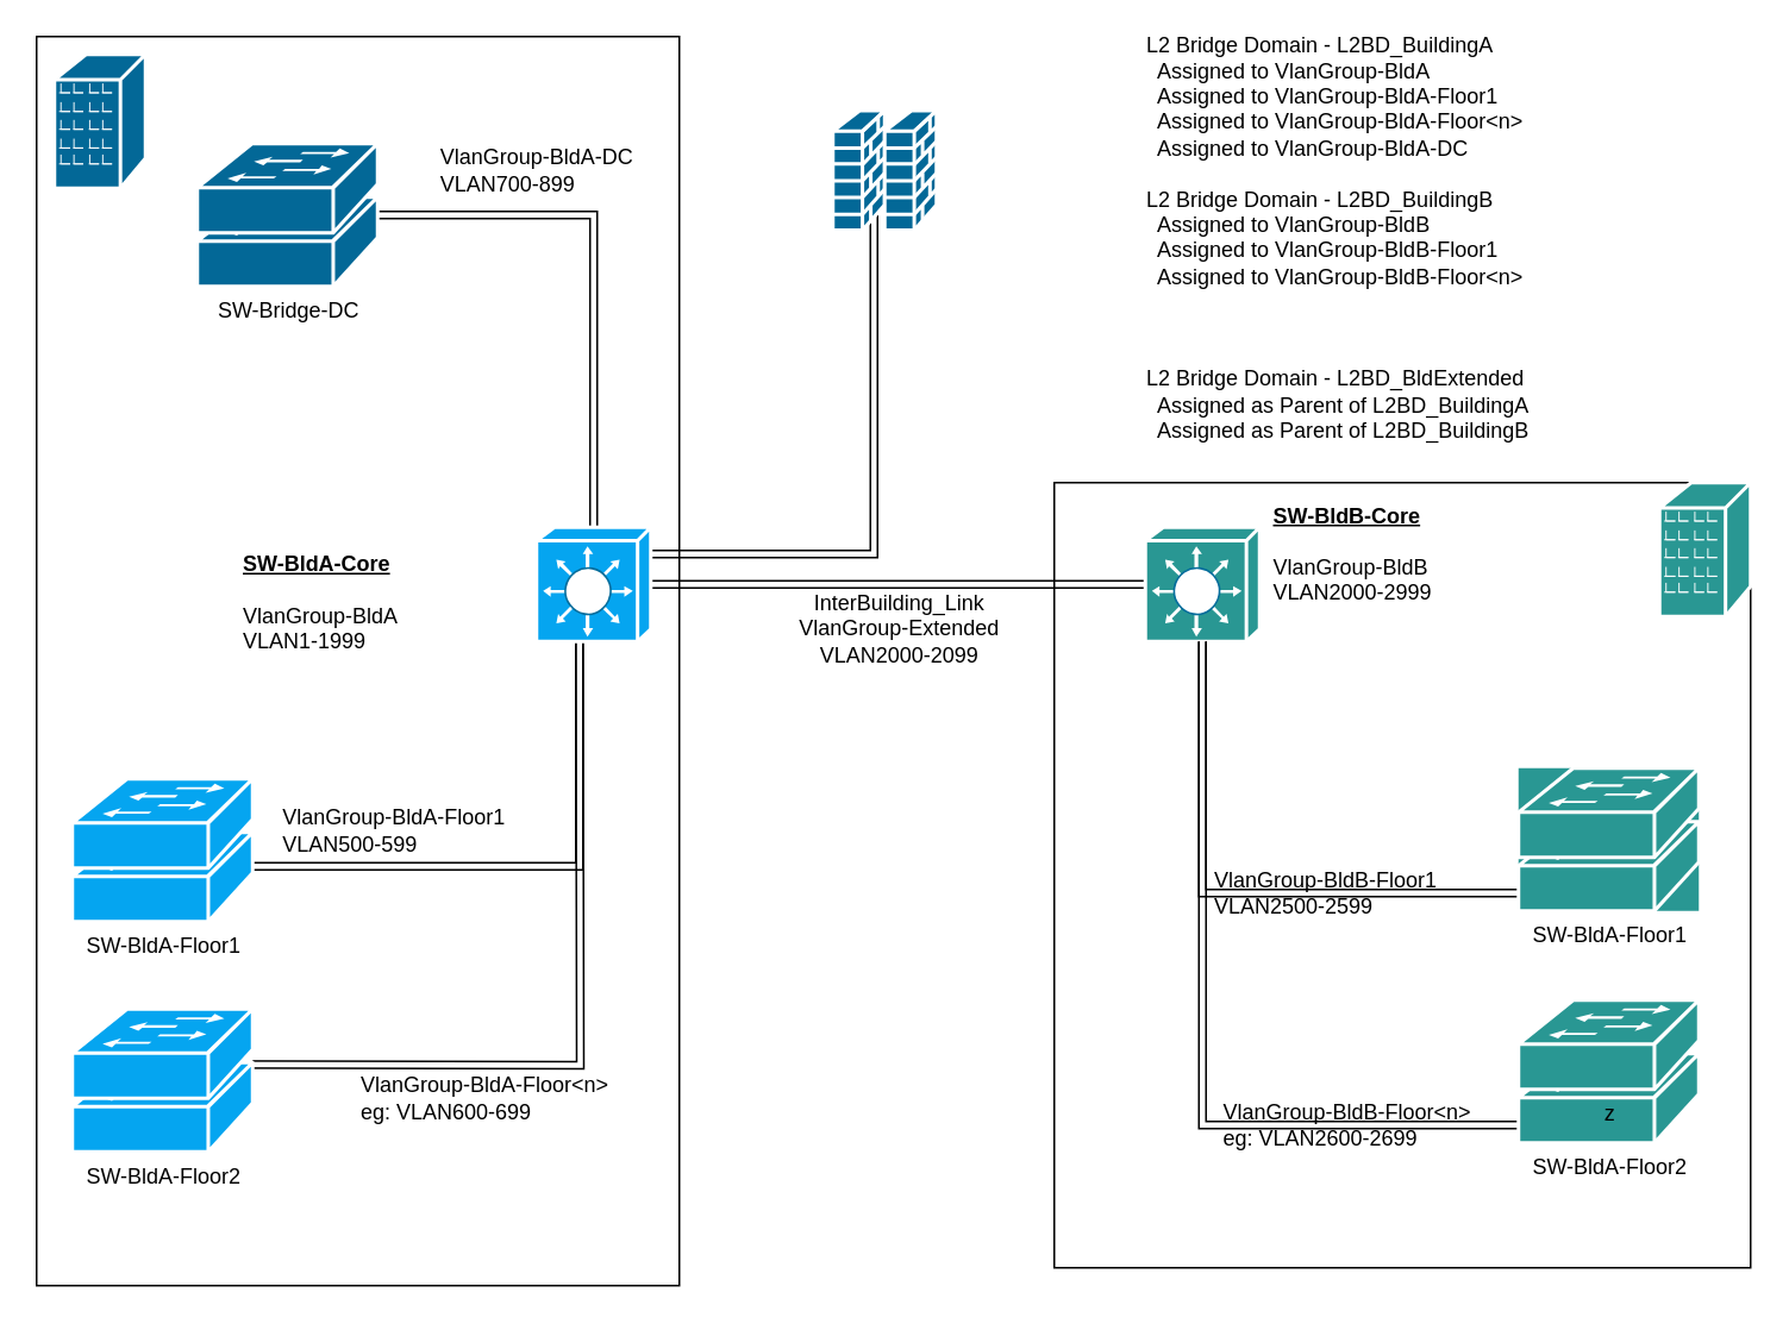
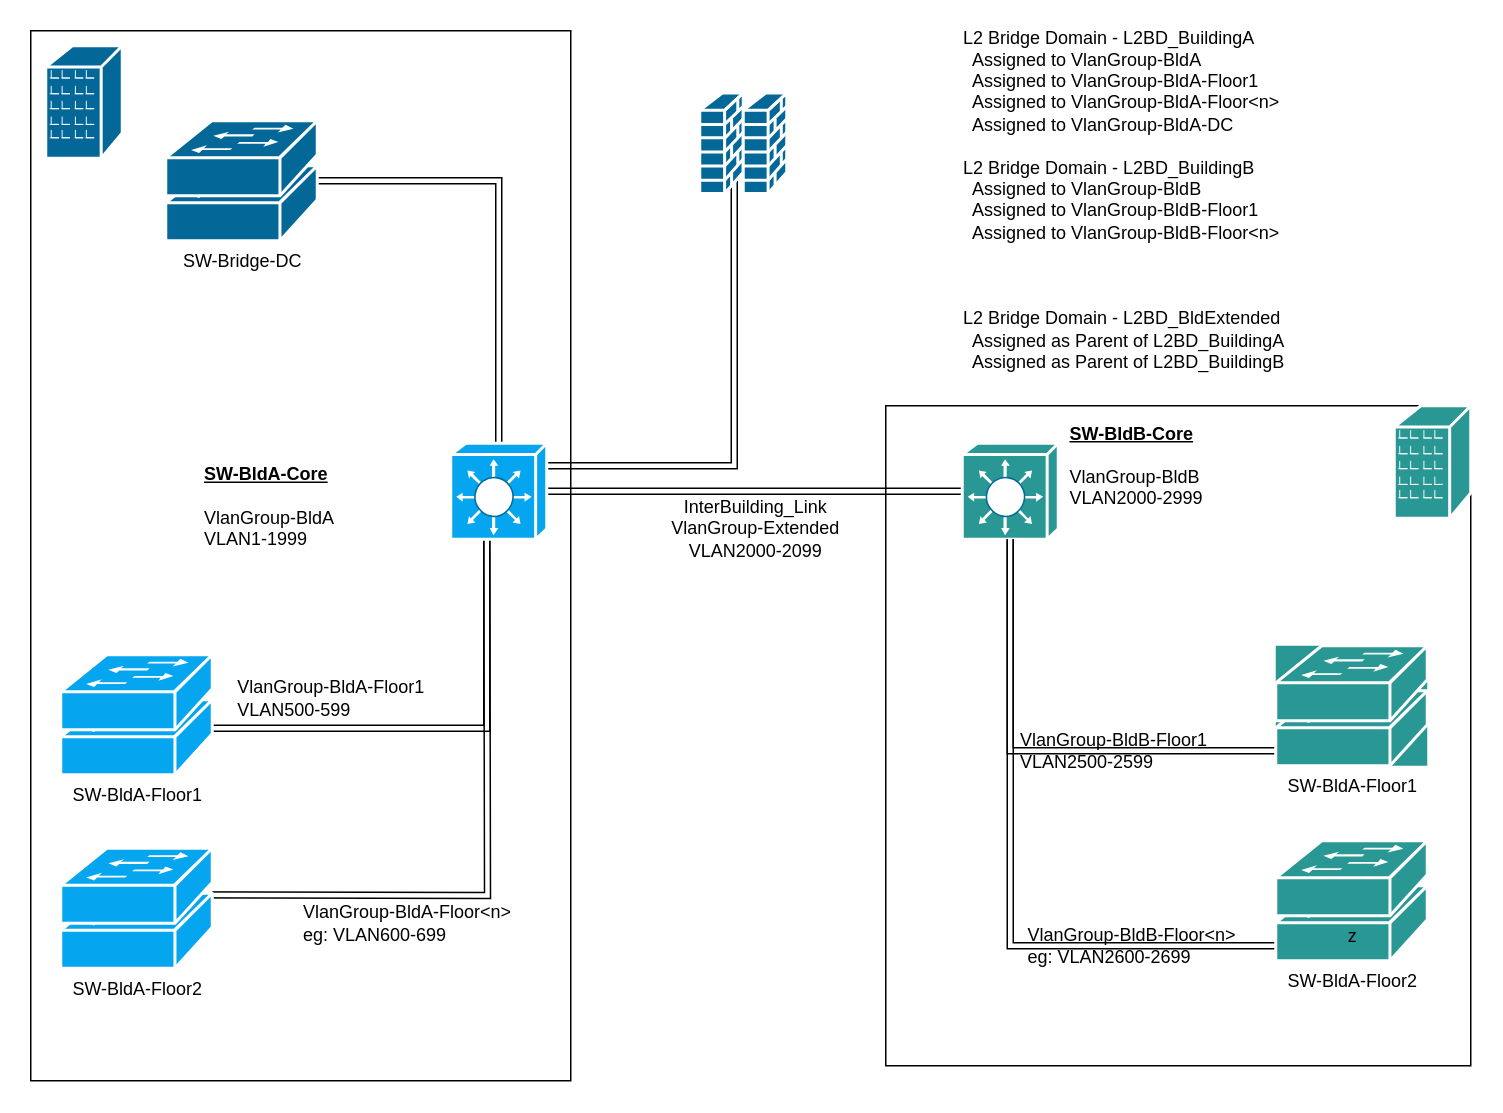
  <mxCell id="0" />
  <mxCell id="1" parent="0" />
  <mxCell id="2" value="" style="whiteSpace=wrap;html=1;shadow=0;" vertex="1" parent="1"><mxGeometry x="590" y="270" width="390" height="440" as="geometry" /></mxCell>
  <mxCell id="3" value="" style="whiteSpace=wrap;html=1;" vertex="1" parent="1"><mxGeometry x="20" y="20" width="360" height="700" as="geometry" /></mxCell>
  <mxCell id="4" style="edgeStyle=orthogonalEdgeStyle;rounded=0;orthogonalLoop=1;jettySize=auto;html=1;exitX=0.5;exitY=0.98;exitDx=0;exitDy=0;exitPerimeter=0;shape=link;" edge="1" parent="1" source="7"><mxGeometry relative="1" as="geometry"><mxPoint x="324" y="359" as="targetPoint" /><Array as="points"><mxPoint x="183" y="485" /><mxPoint x="324" y="485" /></Array></mxGeometry></mxCell>
  <mxCell id="5" value="" style="group;fillColor=#FFFFFF;" vertex="1" connectable="0" parent="1"><mxGeometry x="40" y="436" width="101" height="80" as="geometry" /></mxCell>
  <mxCell id="6" value="SW-BldA-Floor1" style="shape=mxgraph.cisco.switches.workgroup_switch;sketch=0;html=1;pointerEvents=1;dashed=0;fillColor=#05A5F0;strokeColor=#ffffff;strokeWidth=2;verticalLabelPosition=bottom;verticalAlign=top;align=center;outlineConnect=0;" vertex="1" parent="5"><mxGeometry y="30" width="101" height="50" as="geometry" /></mxCell>
  <mxCell id="7" value="" style="shape=mxgraph.cisco.switches.workgroup_switch;sketch=0;html=1;pointerEvents=1;dashed=0;fillColor=#05A5F0;strokeColor=#ffffff;strokeWidth=2;verticalLabelPosition=bottom;verticalAlign=top;align=center;outlineConnect=0;" vertex="1" parent="5"><mxGeometry width="101" height="50" as="geometry" /></mxCell>
  <mxCell id="8" style="edgeStyle=orthogonalEdgeStyle;shape=link;rounded=0;orthogonalLoop=1;jettySize=auto;html=1;exitX=0.5;exitY=0.98;exitDx=0;exitDy=0;exitPerimeter=0;" edge="1" parent="1"><mxGeometry relative="1" as="geometry"><mxPoint x="90.5" y="596" as="sourcePoint" /><mxPoint x="324" y="341" as="targetPoint" /></mxGeometry></mxCell>
  <mxCell id="9" value="" style="group;fillColor=#FFFFFF;" vertex="1" connectable="0" parent="1"><mxGeometry x="40" y="565" width="101" height="80" as="geometry" /></mxCell>
  <mxCell id="10" value="SW-BldA-Floor2" style="shape=mxgraph.cisco.switches.workgroup_switch;sketch=0;html=1;pointerEvents=1;dashed=0;fillColor=#05A5F0;strokeColor=#ffffff;strokeWidth=2;verticalLabelPosition=bottom;verticalAlign=top;align=center;outlineConnect=0;" vertex="1" parent="9"><mxGeometry y="30" width="101" height="50" as="geometry" /></mxCell>
  <mxCell id="11" value="" style="shape=mxgraph.cisco.switches.workgroup_switch;sketch=0;html=1;pointerEvents=1;dashed=0;fillColor=#05A5F0;strokeColor=#ffffff;strokeWidth=2;verticalLabelPosition=bottom;verticalAlign=top;align=center;outlineConnect=0;" vertex="1" parent="9"><mxGeometry width="101" height="50" as="geometry" /></mxCell>
  <mxCell id="12" style="edgeStyle=orthogonalEdgeStyle;shape=link;rounded=0;orthogonalLoop=1;jettySize=auto;html=1;exitX=1;exitY=0.5;exitDx=0;exitDy=0;exitPerimeter=0;" edge="1" parent="1" source="13" target="39"><mxGeometry relative="1" as="geometry"><Array as="points"><mxPoint x="489" y="104" /><mxPoint x="489" y="310" /></Array></mxGeometry></mxCell>
  <mxCell id="13" value="" style="shape=mxgraph.cisco.security.firewall;sketch=0;html=1;pointerEvents=1;dashed=0;fillColor=#036897;strokeColor=#ffffff;strokeWidth=2;verticalLabelPosition=bottom;verticalAlign=top;align=center;outlineConnect=0;" vertex="1" parent="1"><mxGeometry x="466" y="61.5" width="29" height="67" as="geometry" /></mxCell>
  <mxCell id="14" style="edgeStyle=orthogonalEdgeStyle;shape=link;rounded=0;orthogonalLoop=1;jettySize=auto;html=1;exitX=0;exitY=0.5;exitDx=0;exitDy=0;exitPerimeter=0;" edge="1" parent="1" source="15" target="39"><mxGeometry relative="1" as="geometry" /></mxCell>
  <mxCell id="15" value="" style="shape=mxgraph.cisco.switches.layer_3_switch;sketch=0;html=1;pointerEvents=1;dashed=0;fillColor=#299793;strokeColor=#ffffff;strokeWidth=2;verticalLabelPosition=bottom;verticalAlign=top;align=center;outlineConnect=0;shadow=0;" vertex="1" parent="1"><mxGeometry x="641" y="295" width="64" height="64" as="geometry" /></mxCell>
  <mxCell id="16" style="edgeStyle=orthogonalEdgeStyle;shape=link;rounded=0;orthogonalLoop=1;jettySize=auto;html=1;exitX=0.5;exitY=0.98;exitDx=0;exitDy=0;exitPerimeter=0;shadow=0;" edge="1" source="36" target="15" parent="1"><mxGeometry relative="1" as="geometry" /></mxCell>
  <mxCell id="17" style="edgeStyle=orthogonalEdgeStyle;shape=link;rounded=0;orthogonalLoop=1;jettySize=auto;html=1;exitX=0.5;exitY=0.98;exitDx=0;exitDy=0;exitPerimeter=0;shadow=0;" edge="1" parent="1" source="20" target="15"><mxGeometry relative="1" as="geometry" /></mxCell>
  <mxCell id="18" value="" style="group;shadow=0;fillColor=#299793;" vertex="1" connectable="0" parent="1"><mxGeometry x="850" y="430" width="101" height="80" as="geometry" /></mxCell>
  <mxCell id="19" value="SW-BldA-Floor1" style="shape=mxgraph.cisco.switches.workgroup_switch;sketch=0;html=1;pointerEvents=1;dashed=0;fillColor=#299793;strokeColor=#ffffff;strokeWidth=2;verticalLabelPosition=bottom;verticalAlign=top;align=center;outlineConnect=0;shadow=0;" vertex="1" parent="18"><mxGeometry y="30" width="101" height="50" as="geometry" /></mxCell>
  <mxCell id="20" value="" style="shape=mxgraph.cisco.switches.workgroup_switch;sketch=0;html=1;pointerEvents=1;dashed=0;fillColor=#299793;strokeColor=#ffffff;strokeWidth=2;verticalLabelPosition=bottom;verticalAlign=top;align=center;outlineConnect=0;shadow=0;" vertex="1" parent="18"><mxGeometry width="101" height="50" as="geometry" /></mxCell>
  <mxCell id="21" value="&lt;div align=&quot;left&quot;&gt;VlanGroup-BldA-Floor&amp;lt;n&amp;gt;&lt;/div&gt;&lt;div align=&quot;left&quot;&gt;eg: VLAN600-699&lt;br&gt;&lt;/div&gt;" style="text;html=1;align=left;verticalAlign=middle;resizable=0;points=[];autosize=1;strokeColor=none;fillColor=none;" vertex="1" parent="1"><mxGeometry x="200" y="600" width="160" height="30" as="geometry" /></mxCell>
  <mxCell id="22" value="&lt;div&gt;VlanGroup-BldA-Floor1&lt;/div&gt;&lt;div align=&quot;left&quot;&gt;VLAN500-599&lt;br&gt;&lt;/div&gt;" style="text;html=1;align=center;verticalAlign=middle;resizable=0;points=[];autosize=1;strokeColor=none;fillColor=none;" vertex="1" parent="1"><mxGeometry x="150" y="450" width="140" height="30" as="geometry" /></mxCell>
  <mxCell id="23" value="&lt;div align=&quot;left&quot;&gt;&lt;u&gt;&lt;b&gt;SW-BldA-Core&lt;/b&gt;&lt;/u&gt;&lt;/div&gt;&lt;div align=&quot;left&quot;&gt;&lt;br&gt;&lt;/div&gt;&lt;div align=&quot;left&quot;&gt;VlanGroup-BldA&lt;/div&gt;&lt;div align=&quot;left&quot;&gt;VLAN1-1999&lt;br&gt;&lt;/div&gt;" style="text;html=1;align=left;verticalAlign=middle;resizable=0;points=[];autosize=1;strokeColor=none;fillColor=none;" vertex="1" parent="1"><mxGeometry x="134" y="307" width="100" height="60" as="geometry" /></mxCell>
  <mxCell id="24" value="&lt;div align=&quot;left&quot;&gt;VlanGroup-BldB-Floor&amp;lt;n&amp;gt;&lt;/div&gt;&lt;div align=&quot;left&quot;&gt;eg: VLAN2600-2699&lt;br&gt;&lt;/div&gt;" style="text;html=1;align=left;verticalAlign=middle;resizable=0;points=[];autosize=1;strokeColor=none;fillColor=none;shadow=0;" vertex="1" parent="1"><mxGeometry x="683" y="615" width="160" height="30" as="geometry" /></mxCell>
  <mxCell id="25" value="&lt;div align=&quot;left&quot;&gt;VlanGroup-BldB-Floor1&lt;/div&gt;&lt;div align=&quot;left&quot;&gt;VLAN2500-2599&lt;br&gt;&lt;/div&gt;" style="text;html=1;align=left;verticalAlign=middle;resizable=0;points=[];autosize=1;strokeColor=none;fillColor=none;shadow=0;" vertex="1" parent="1"><mxGeometry x="678" y="485" width="140" height="30" as="geometry" /></mxCell>
  <mxCell id="26" value="&lt;div align=&quot;left&quot;&gt;&lt;u&gt;&lt;b&gt;SW-BldB-Core&lt;/b&gt;&lt;/u&gt;&lt;/div&gt;&lt;div align=&quot;left&quot;&gt;&lt;br&gt;&lt;/div&gt;&lt;div align=&quot;left&quot;&gt;VlanGroup-BldB&lt;/div&gt;&lt;div align=&quot;left&quot;&gt;VLAN2000-2999&lt;br&gt;&lt;/div&gt;" style="text;html=1;align=left;verticalAlign=middle;resizable=0;points=[];autosize=1;strokeColor=none;fillColor=none;shadow=0;" vertex="1" parent="1"><mxGeometry x="711" y="280" width="110" height="60" as="geometry" /></mxCell>
  <mxCell id="27" style="edgeStyle=orthogonalEdgeStyle;shape=link;rounded=0;orthogonalLoop=1;jettySize=auto;html=1;exitX=0.5;exitY=0.98;exitDx=0;exitDy=0;exitPerimeter=0;" edge="1" parent="1" source="30" target="39"><mxGeometry relative="1" as="geometry"><Array as="points"><mxPoint x="191" y="120" /><mxPoint x="332" y="120" /></Array></mxGeometry></mxCell>
  <mxCell id="28" value="" style="group" vertex="1" connectable="0" parent="1"><mxGeometry x="110" y="80" width="101" height="80" as="geometry" /></mxCell>
  <mxCell id="29" value="SW-Bridge-DC" style="shape=mxgraph.cisco.switches.workgroup_switch;sketch=0;html=1;pointerEvents=1;dashed=0;fillColor=#036897;strokeColor=#ffffff;strokeWidth=2;verticalLabelPosition=bottom;verticalAlign=top;align=center;outlineConnect=0;" vertex="1" parent="28"><mxGeometry y="30" width="101" height="50" as="geometry" /></mxCell>
  <mxCell id="30" value="" style="shape=mxgraph.cisco.switches.workgroup_switch;sketch=0;html=1;pointerEvents=1;dashed=0;fillColor=#036897;strokeColor=#ffffff;strokeWidth=2;verticalLabelPosition=bottom;verticalAlign=top;align=center;outlineConnect=0;" vertex="1" parent="28"><mxGeometry width="101" height="50" as="geometry" /></mxCell>
- <mxCell id="31" value="&lt;div&gt;VlanGroup-BldA-DC&lt;/div&gt;&lt;div align=&quot;left&quot;&gt;VLAN700-899&lt;br&gt;&lt;/div&gt;" style="text;html=1;align=center;verticalAlign=middle;resizable=0;points=[];autosize=1;strokeColor=none;fillColor=none;" vertex="1" parent="1"><mxGeometry x="240" y="80" width="120" height="30" as="geometry" /></mxCell>
  <mxCell id="32" value="&lt;div&gt;InterBuilding_Link&lt;/div&gt;&lt;div&gt;VlanGroup-Extended&lt;/div&gt;&lt;div&gt;VLAN2000-2099&lt;br&gt;&lt;/div&gt;" style="text;html=1;align=center;verticalAlign=middle;resizable=0;points=[];autosize=1;strokeColor=none;fillColor=none;" vertex="1" parent="1"><mxGeometry x="438" y="327" width="130" height="50" as="geometry" /></mxCell>
  <mxCell id="33" value="" style="shape=mxgraph.cisco.buildings.branch_office;sketch=0;html=1;pointerEvents=1;dashed=0;fillColor=#036897;strokeColor=#ffffff;strokeWidth=2;verticalLabelPosition=bottom;verticalAlign=top;align=center;outlineConnect=0;" vertex="1" parent="1"><mxGeometry x="30" y="30" width="51" height="75" as="geometry" /></mxCell>
  <mxCell id="34" value="" style="shape=mxgraph.cisco.security.firewall;sketch=0;html=1;pointerEvents=1;dashed=0;fillColor=#036897;strokeColor=#ffffff;strokeWidth=2;verticalLabelPosition=bottom;verticalAlign=top;align=center;outlineConnect=0;" vertex="1" parent="1"><mxGeometry x="495" y="61.5" width="29" height="67" as="geometry" /></mxCell>
  <mxCell id="35" value="SW-BldA-Floor2" style="shape=mxgraph.cisco.switches.workgroup_switch;sketch=0;html=1;pointerEvents=1;dashed=0;fillColor=#299793;strokeColor=#ffffff;strokeWidth=2;verticalLabelPosition=bottom;verticalAlign=top;align=center;outlineConnect=0;shadow=0;" vertex="1" parent="1"><mxGeometry x="850" y="590" width="101" height="50" as="geometry" /></mxCell>
  <mxCell id="36" value="z" style="shape=mxgraph.cisco.switches.workgroup_switch;sketch=0;html=1;pointerEvents=1;dashed=0;fillColor=#299793;strokeColor=#ffffff;strokeWidth=2;verticalLabelPosition=bottom;verticalAlign=top;align=center;outlineConnect=0;shadow=0;" vertex="1" parent="1"><mxGeometry x="850" y="560" width="101" height="50" as="geometry" /></mxCell>
  <mxCell id="37" value="" style="shape=mxgraph.cisco.buildings.branch_office;sketch=0;html=1;pointerEvents=1;dashed=0;fillColor=#299793;strokeColor=#ffffff;strokeWidth=2;verticalLabelPosition=bottom;verticalAlign=top;align=center;outlineConnect=0;shadow=0;" vertex="1" parent="1"><mxGeometry x="929" y="270" width="51" height="75" as="geometry" /></mxCell>
  <mxCell id="38" value="&lt;div align=&quot;left&quot;&gt;L2 Bridge Domain - L2BD_BuildingA &lt;br&gt;&lt;/div&gt;&lt;div align=&quot;left&quot;&gt;&amp;nbsp; Assigned to VlanGroup-BldA&lt;/div&gt;&lt;div align=&quot;left&quot;&gt;&amp;nbsp; Assigned to VlanGroup-BldA-Floor1&lt;/div&gt;&lt;div align=&quot;left&quot;&gt;&amp;nbsp; Assigned to VlanGroup-BldA-Floor&amp;lt;n&amp;gt;&lt;/div&gt;&lt;div align=&quot;left&quot;&gt;&amp;nbsp; Assigned to VlanGroup-BldA-DC&lt;/div&gt;&lt;div align=&quot;left&quot;&gt;&amp;nbsp; &lt;br&gt;&lt;/div&gt;&lt;div align=&quot;left&quot;&gt;&lt;div align=&quot;left&quot;&gt;L2 Bridge Domain - L2BD_BuildingB&lt;br&gt;&lt;/div&gt;&lt;div align=&quot;left&quot;&gt;&lt;div align=&quot;left&quot;&gt;&amp;nbsp; Assigned to VlanGroup-BldB&lt;/div&gt;&lt;div align=&quot;left&quot;&gt;&amp;nbsp; Assigned to VlanGroup-BldB-Floor1&lt;/div&gt;&lt;div align=&quot;left&quot;&gt;&amp;nbsp; Assigned to VlanGroup-BldB-Floor&amp;lt;n&amp;gt;&lt;/div&gt;&lt;div align=&quot;left&quot;&gt;&lt;br&gt;&lt;/div&gt;&lt;div align=&quot;left&quot;&gt;&lt;br&gt;&lt;/div&gt;&lt;div align=&quot;left&quot;&gt;&lt;br&gt;&lt;/div&gt;&lt;div align=&quot;left&quot;&gt;L2 Bridge Domain - L2BD_BldExtended&lt;/div&gt;&lt;div align=&quot;left&quot;&gt;&amp;nbsp; Assigned as Parent of L2BD_BuildingA&lt;/div&gt;&lt;div align=&quot;left&quot;&gt;&amp;nbsp; Assigned as Parent of L2BD_BuildingB&lt;/div&gt;&lt;/div&gt;&lt;div align=&quot;left&quot;&gt;&lt;br&gt;&lt;/div&gt;&lt;/div&gt;" style="whiteSpace=wrap;html=1;shadow=0;strokeColor=default;strokeWidth=5;fillColor=#FFFFFF;gradientColor=#ffffff;opacity=0;align=left;" vertex="1" parent="1"><mxGeometry x="640" y="20" width="280" height="240" as="geometry" /></mxCell>
  <mxCell id="39" value="" style="shape=mxgraph.cisco.switches.layer_3_switch;sketch=0;html=1;pointerEvents=1;dashed=0;fillColor=#05A5F0;strokeColor=#ffffff;strokeWidth=2;verticalLabelPosition=bottom;verticalAlign=top;align=center;outlineConnect=0;" vertex="1" parent="1"><mxGeometry x="300" y="295" width="64" height="64" as="geometry" /></mxCell>
